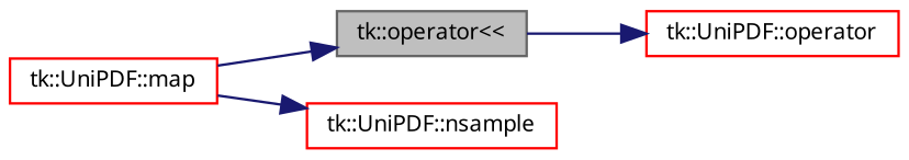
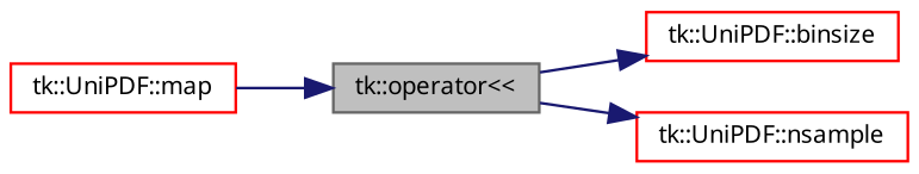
  digraph {
    rankdir=LR
    node [color=red fontname="sans-serif" fontsize=9 shape=record]
    edge [color=midnightblue fontname="sans-serif" fontsize=9 labelfontname="sans-serif" labelfontsize=9 style=solid]
    n1 [color=gray40 fillcolor=grey75 fontcolor=black height=0.2 label="tk::operator\<\<" style=filled width=0.4]
-   n2 [height=0.2 label="tk::UniPDF::operator" width=0.4]
+   n2 [height=0.2 label="tk::UniPDF::binsize" width=0.4]
    n3 [height=0.2 label="tk::UniPDF::nsample" width=0.4]
    n4 [height=0.2 label="tk::UniPDF::map" width=0.4]
    n1 -> n2
-   n4 -> n3
+   n1 -> n3
    n4 -> n1
  }
